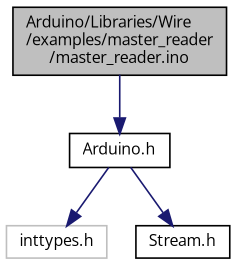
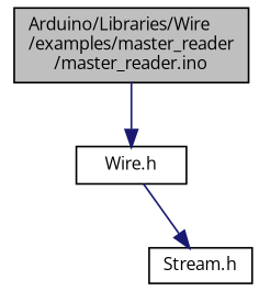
  digraph {
    fontname="Open Sans"
    node [color=black fillcolor=white fontname="Open Sans" fontsize=10 shape=record style=filled]
    edge [color=midnightblue fontname="Open Sans" fontsize=10 labelfontname=Helvetica labelfontsize=10 style=solid]
    n1 [fillcolor=grey75 fontcolor=black height=0.2 label="Arduino/Libraries/Wire\l/examples/master_reader\l/master_reader.ino" width=0.4]
-   n2 [height=0.2 label="Arduino.h" width=0.4]
-   n3 [color=grey75 height=0.2 label="inttypes.h" width=0.4]
+   n2 [height=0.2 label="Wire.h" width=0.4]
    n4 [height=0.2 label="Stream.h" width=0.4]
    n1 -> n2
-   n2 -> n3
    n2 -> n4
  }
